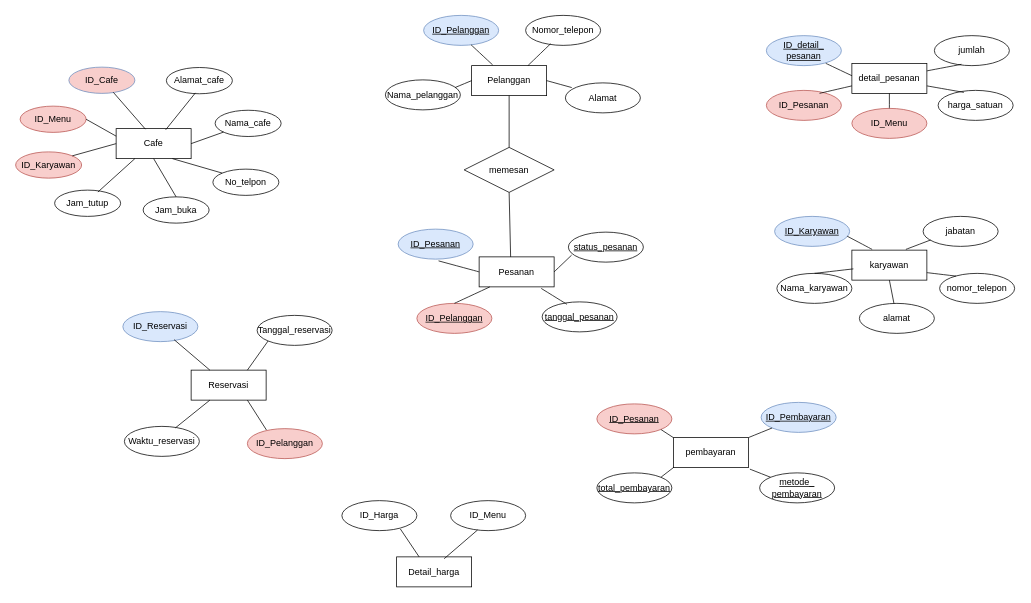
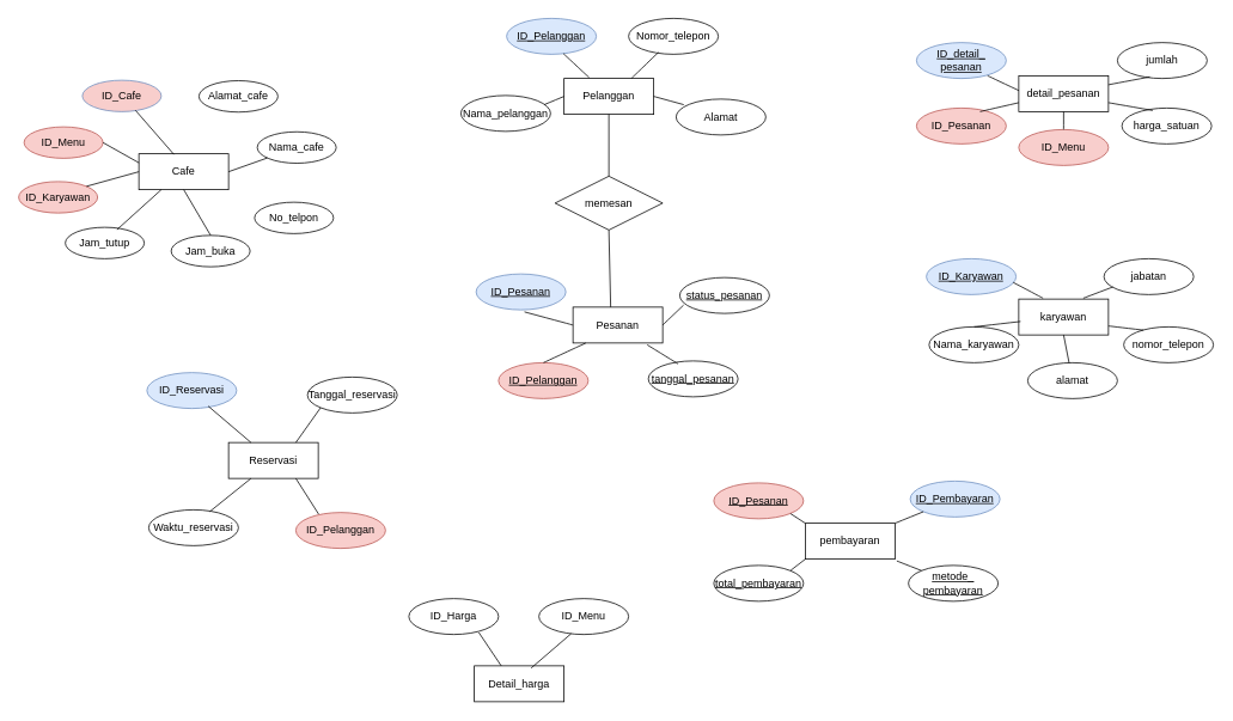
  <mxCell id="0" />
  <mxCell id="1" parent="0" />
  <mxCell id="2" value="Pelanggan" style="whiteSpace=wrap;html=1;align=center;" parent="1" vertex="1"><mxGeometry x="628" y="87" width="100" height="40" as="geometry" /></mxCell>
  <mxCell id="3" value="ID_Pelanggan" style="ellipse;whiteSpace=wrap;html=1;align=center;fontStyle=4;fillColor=#dae8fc;strokeColor=#6c8ebf;" parent="1" vertex="1"><mxGeometry x="564" y="20" width="100" height="40" as="geometry" /></mxCell>
  <mxCell id="4" value="Nama_pelanggan" style="ellipse;whiteSpace=wrap;html=1;align=center;" parent="1" vertex="1"><mxGeometry x="513" y="106" width="100" height="40" as="geometry" /></mxCell>
  <mxCell id="5" value="Alamat" style="ellipse;whiteSpace=wrap;html=1;align=center;" parent="1" vertex="1"><mxGeometry x="753" y="110" width="100" height="40" as="geometry" /></mxCell>
  <mxCell id="6" value="Nomor_telepon" style="ellipse;whiteSpace=wrap;html=1;align=center;" parent="1" vertex="1"><mxGeometry x="700" y="20" width="100" height="40" as="geometry" /></mxCell>
  <mxCell id="7" value="detail_pesanan" style="whiteSpace=wrap;html=1;align=center;" parent="1" vertex="1"><mxGeometry x="1135" y="84" width="100" height="40" as="geometry" /></mxCell>
  <mxCell id="8" value="ID_Pesanan" style="ellipse;whiteSpace=wrap;html=1;align=center;fillColor=#f8cecc;strokeColor=#b85450;" parent="1" vertex="1"><mxGeometry x="1021" y="120" width="100" height="40" as="geometry" /></mxCell>
  <mxCell id="9" value="ID_detail_&lt;div&gt;pesanan&lt;/div&gt;" style="ellipse;whiteSpace=wrap;html=1;align=center;fontStyle=4;fillColor=#dae8fc;strokeColor=#6c8ebf;" parent="1" vertex="1"><mxGeometry x="1021" y="47" width="100" height="40" as="geometry" /></mxCell>
  <mxCell id="10" value="ID_Menu" style="ellipse;whiteSpace=wrap;html=1;align=center;fillColor=#f8cecc;strokeColor=#b85450;" parent="1" vertex="1"><mxGeometry x="1135" y="144" width="100" height="40" as="geometry" /></mxCell>
  <mxCell id="11" value="harga_satuan" style="ellipse;whiteSpace=wrap;html=1;align=center;" parent="1" vertex="1"><mxGeometry x="1250" y="120" width="100" height="40" as="geometry" /></mxCell>
  <mxCell id="12" value="jumlah" style="ellipse;whiteSpace=wrap;html=1;align=center;" parent="1" vertex="1"><mxGeometry x="1245" y="47" width="100" height="40" as="geometry" /></mxCell>
  <mxCell id="13" value="Pesanan" style="whiteSpace=wrap;html=1;align=center;" parent="1" vertex="1"><mxGeometry x="638" y="342" width="100" height="40" as="geometry" /></mxCell>
  <mxCell id="14" value="ID_Pesanan" style="ellipse;whiteSpace=wrap;html=1;align=center;fontStyle=4;fillColor=#dae8fc;strokeColor=#6c8ebf;" parent="1" vertex="1"><mxGeometry x="530" y="305" width="100" height="40" as="geometry" /></mxCell>
  <mxCell id="15" value="ID_Pelanggan" style="ellipse;whiteSpace=wrap;html=1;align=center;fontStyle=4;fillColor=#f8cecc;strokeColor=#b85450;" parent="1" vertex="1"><mxGeometry x="555" y="404" width="100" height="40" as="geometry" /></mxCell>
  <mxCell id="16" value="tanggal_pesanan" style="ellipse;whiteSpace=wrap;html=1;align=center;fontStyle=4;" parent="1" vertex="1"><mxGeometry x="722" y="402" width="100" height="40" as="geometry" /></mxCell>
  <mxCell id="17" value="status_pesanan" style="ellipse;whiteSpace=wrap;html=1;align=center;fontStyle=4;" parent="1" vertex="1"><mxGeometry x="757" y="309" width="100" height="40" as="geometry" /></mxCell>
  <mxCell id="18" value="karyawan" style="whiteSpace=wrap;html=1;align=center;" parent="1" vertex="1"><mxGeometry x="1135" y="333" width="100" height="40" as="geometry" /></mxCell>
  <mxCell id="19" value="ID_Karyawan" style="ellipse;whiteSpace=wrap;html=1;align=center;fontStyle=4;fillColor=#dae8fc;strokeColor=#6c8ebf;" parent="1" vertex="1"><mxGeometry x="1032" y="288" width="100" height="40" as="geometry" /></mxCell>
  <mxCell id="20" value="Nama_karyawan" style="ellipse;whiteSpace=wrap;html=1;align=center;" parent="1" vertex="1"><mxGeometry x="1035" y="364" width="100" height="40" as="geometry" /></mxCell>
  <mxCell id="21" value="nomor_telepon" style="ellipse;whiteSpace=wrap;html=1;align=center;" parent="1" vertex="1"><mxGeometry x="1252" y="364" width="100" height="40" as="geometry" /></mxCell>
  <mxCell id="22" value="jabatan" style="ellipse;whiteSpace=wrap;html=1;align=center;" parent="1" vertex="1"><mxGeometry x="1230" y="288" width="100" height="40" as="geometry" /></mxCell>
  <mxCell id="23" value="pembayaran" style="whiteSpace=wrap;html=1;align=center;" parent="1" vertex="1"><mxGeometry x="897" y="583" width="100" height="40" as="geometry" /></mxCell>
  <mxCell id="24" value="ID_Pembayaran" style="ellipse;whiteSpace=wrap;html=1;align=center;fontStyle=4;fillColor=#dae8fc;strokeColor=#6c8ebf;" parent="1" vertex="1"><mxGeometry x="1014" y="536" width="100" height="40" as="geometry" /></mxCell>
  <mxCell id="25" value="ID_Pesanan" style="ellipse;whiteSpace=wrap;html=1;align=center;fontStyle=4;fillColor=#f8cecc;strokeColor=#b85450;" parent="1" vertex="1"><mxGeometry x="795" y="538" width="100" height="40" as="geometry" /></mxCell>
  <mxCell id="26" value="total_pembayaran" style="ellipse;whiteSpace=wrap;html=1;align=center;fontStyle=4;" parent="1" vertex="1"><mxGeometry x="795" y="630" width="100" height="40" as="geometry" /></mxCell>
  <mxCell id="27" value="metode_&lt;div&gt;pembayaran&lt;/div&gt;" style="ellipse;whiteSpace=wrap;html=1;align=center;fontStyle=4;" parent="1" vertex="1"><mxGeometry x="1012" y="630" width="100" height="40" as="geometry" /></mxCell>
  <mxCell id="28" value="" style="endArrow=none;html=1;rounded=0;fontSize=12;startSize=8;endSize=8;curved=1;exitX=1;exitY=0.5;exitDx=0;exitDy=0;entryX=0.085;entryY=0.156;entryDx=0;entryDy=0;entryPerimeter=0;" parent="1" source="2" target="5" edge="1"><mxGeometry relative="1" as="geometry"><mxPoint x="757" y="133" as="sourcePoint" /><mxPoint x="917" y="133" as="targetPoint" /></mxGeometry></mxCell>
  <mxCell id="29" value="" style="endArrow=none;html=1;rounded=0;fontSize=12;startSize=8;endSize=8;curved=1;exitX=0.75;exitY=0;exitDx=0;exitDy=0;entryX=0.332;entryY=0.948;entryDx=0;entryDy=0;entryPerimeter=0;" parent="1" source="2" target="6" edge="1"><mxGeometry relative="1" as="geometry"><mxPoint x="703" y="162" as="sourcePoint" /><mxPoint x="863" y="162" as="targetPoint" /></mxGeometry></mxCell>
  <mxCell id="30" value="" style="endArrow=none;html=1;rounded=0;fontSize=12;startSize=8;endSize=8;curved=1;exitX=0.632;exitY=0.98;exitDx=0;exitDy=0;exitPerimeter=0;" parent="1" source="3" edge="1"><mxGeometry relative="1" as="geometry"><mxPoint x="576" y="162" as="sourcePoint" /><mxPoint x="656" y="86" as="targetPoint" /></mxGeometry></mxCell>
  <mxCell id="31" value="" style="endArrow=none;html=1;rounded=0;fontSize=12;startSize=8;endSize=8;curved=1;exitX=0.929;exitY=0.256;exitDx=0;exitDy=0;entryX=0;entryY=0.5;entryDx=0;entryDy=0;exitPerimeter=0;" parent="1" source="4" target="2" edge="1"><mxGeometry relative="1" as="geometry"><mxPoint x="576" y="162" as="sourcePoint" /><mxPoint x="736" y="162" as="targetPoint" /></mxGeometry></mxCell>
  <mxCell id="32" value="" style="endArrow=none;html=1;rounded=0;fontSize=12;startSize=8;endSize=8;curved=1;exitX=0.792;exitY=0.924;exitDx=0;exitDy=0;exitPerimeter=0;entryX=0.001;entryY=0.412;entryDx=0;entryDy=0;entryPerimeter=0;" parent="1" source="9" target="7" edge="1"><mxGeometry relative="1" as="geometry"><mxPoint x="1148" y="162" as="sourcePoint" /><mxPoint x="1308" y="162" as="targetPoint" /></mxGeometry></mxCell>
  <mxCell id="33" value="" style="endArrow=none;html=1;rounded=0;fontSize=12;startSize=8;endSize=8;curved=1;exitX=0.709;exitY=0.099;exitDx=0;exitDy=0;exitPerimeter=0;entryX=0;entryY=0.75;entryDx=0;entryDy=0;" parent="1" source="8" target="7" edge="1"><mxGeometry relative="1" as="geometry"><mxPoint x="1148" y="162" as="sourcePoint" /><mxPoint x="1308" y="162" as="targetPoint" /></mxGeometry></mxCell>
  <mxCell id="34" value="" style="endArrow=none;html=1;rounded=0;fontSize=12;startSize=8;endSize=8;curved=1;exitX=0.5;exitY=0;exitDx=0;exitDy=0;entryX=0.5;entryY=1;entryDx=0;entryDy=0;" parent="1" source="10" target="7" edge="1"><mxGeometry relative="1" as="geometry"><mxPoint x="1148" y="162" as="sourcePoint" /><mxPoint x="1308" y="162" as="targetPoint" /></mxGeometry></mxCell>
  <mxCell id="35" value="" style="endArrow=none;html=1;rounded=0;fontSize=12;startSize=8;endSize=8;curved=1;exitX=1;exitY=0.75;exitDx=0;exitDy=0;entryX=0.343;entryY=0.067;entryDx=0;entryDy=0;entryPerimeter=0;" parent="1" source="7" target="11" edge="1"><mxGeometry relative="1" as="geometry"><mxPoint x="1148" y="162" as="sourcePoint" /><mxPoint x="1308" y="162" as="targetPoint" /></mxGeometry></mxCell>
  <mxCell id="36" value="" style="endArrow=none;html=1;rounded=0;fontSize=12;startSize=8;endSize=8;curved=1;exitX=1;exitY=0.25;exitDx=0;exitDy=0;entryX=0.361;entryY=0.956;entryDx=0;entryDy=0;entryPerimeter=0;" parent="1" source="7" target="12" edge="1"><mxGeometry relative="1" as="geometry"><mxPoint x="1148" y="162" as="sourcePoint" /><mxPoint x="1308" y="162" as="targetPoint" /></mxGeometry></mxCell>
  <mxCell id="37" value="" style="endArrow=none;html=1;rounded=0;fontSize=12;startSize=8;endSize=8;curved=1;entryX=0.968;entryY=0.661;entryDx=0;entryDy=0;entryPerimeter=0;" parent="1" target="19" edge="1"><mxGeometry relative="1" as="geometry"><mxPoint x="1162" y="332" as="sourcePoint" /><mxPoint x="1308" y="289" as="targetPoint" /></mxGeometry></mxCell>
  <mxCell id="38" value="" style="endArrow=none;html=1;rounded=0;fontSize=12;startSize=8;endSize=8;curved=1;entryX=0.099;entryY=0.788;entryDx=0;entryDy=0;entryPerimeter=0;" parent="1" target="22" edge="1"><mxGeometry relative="1" as="geometry"><mxPoint x="1207" y="332" as="sourcePoint" /><mxPoint x="1308" y="289" as="targetPoint" /></mxGeometry></mxCell>
  <mxCell id="39" value="" style="endArrow=none;html=1;rounded=0;fontSize=12;startSize=8;endSize=8;curved=1;exitX=0.5;exitY=0;exitDx=0;exitDy=0;" parent="1" source="20" edge="1"><mxGeometry relative="1" as="geometry"><mxPoint x="1148" y="289" as="sourcePoint" /><mxPoint x="1137" y="358" as="targetPoint" /></mxGeometry></mxCell>
  <mxCell id="40" value="" style="endArrow=none;html=1;rounded=0;fontSize=12;startSize=8;endSize=8;curved=1;exitX=1;exitY=0.75;exitDx=0;exitDy=0;entryX=0.221;entryY=0.092;entryDx=0;entryDy=0;entryPerimeter=0;" parent="1" source="18" target="21" edge="1"><mxGeometry relative="1" as="geometry"><mxPoint x="1148" y="289" as="sourcePoint" /><mxPoint x="1274" y="380" as="targetPoint" /></mxGeometry></mxCell>
  <mxCell id="41" value="" style="endArrow=none;html=1;rounded=0;fontSize=12;startSize=8;endSize=8;curved=1;exitX=0;exitY=0.5;exitDx=0;exitDy=0;entryX=0.539;entryY=1.058;entryDx=0;entryDy=0;entryPerimeter=0;" parent="1" source="13" target="14" edge="1"><mxGeometry relative="1" as="geometry"><mxPoint x="640" y="289" as="sourcePoint" /><mxPoint x="800" y="289" as="targetPoint" /></mxGeometry></mxCell>
  <mxCell id="42" value="" style="endArrow=none;html=1;rounded=0;fontSize=12;startSize=8;endSize=8;curved=1;exitX=0.5;exitY=0;exitDx=0;exitDy=0;entryX=0.142;entryY=1.002;entryDx=0;entryDy=0;entryPerimeter=0;" parent="1" source="15" target="13" edge="1"><mxGeometry relative="1" as="geometry"><mxPoint x="640" y="289" as="sourcePoint" /><mxPoint x="800" y="289" as="targetPoint" /></mxGeometry></mxCell>
  <mxCell id="43" value="" style="endArrow=none;html=1;rounded=0;fontSize=12;startSize=8;endSize=8;curved=1;exitX=1;exitY=0.5;exitDx=0;exitDy=0;entryX=0.043;entryY=0.768;entryDx=0;entryDy=0;entryPerimeter=0;" parent="1" source="13" target="17" edge="1"><mxGeometry relative="1" as="geometry"><mxPoint x="640" y="289" as="sourcePoint" /><mxPoint x="800" y="289" as="targetPoint" /></mxGeometry></mxCell>
  <mxCell id="44" value="" style="endArrow=none;html=1;rounded=0;fontSize=12;startSize=8;endSize=8;curved=1;entryX=0.828;entryY=1.052;entryDx=0;entryDy=0;exitX=0.332;exitY=0.083;exitDx=0;exitDy=0;exitPerimeter=0;entryPerimeter=0;" parent="1" target="13" edge="1" source="16"><mxGeometry relative="1" as="geometry"><mxPoint x="692" y="410" as="sourcePoint" /><mxPoint x="800" y="289" as="targetPoint" /></mxGeometry></mxCell>
  <mxCell id="45" value="" style="endArrow=none;html=1;rounded=0;fontSize=12;startSize=8;endSize=8;curved=1;exitX=1;exitY=1;exitDx=0;exitDy=0;entryX=0;entryY=0;entryDx=0;entryDy=0;" parent="1" source="25" target="23" edge="1"><mxGeometry relative="1" as="geometry"><mxPoint x="898" y="596" as="sourcePoint" /><mxPoint x="1058" y="596" as="targetPoint" /></mxGeometry></mxCell>
  <mxCell id="46" value="" style="endArrow=none;html=1;rounded=0;fontSize=12;startSize=8;endSize=8;curved=1;exitX=1;exitY=0;exitDx=0;exitDy=0;entryX=0;entryY=1;entryDx=0;entryDy=0;" parent="1" source="23" target="24" edge="1"><mxGeometry relative="1" as="geometry"><mxPoint x="898" y="596" as="sourcePoint" /><mxPoint x="1058" y="596" as="targetPoint" /></mxGeometry></mxCell>
  <mxCell id="47" value="" style="endArrow=none;html=1;rounded=0;fontSize=12;startSize=8;endSize=8;curved=1;exitX=1;exitY=0;exitDx=0;exitDy=0;entryX=0;entryY=1;entryDx=0;entryDy=0;" parent="1" source="26" target="23" edge="1"><mxGeometry relative="1" as="geometry"><mxPoint x="898" y="596" as="sourcePoint" /><mxPoint x="1058" y="596" as="targetPoint" /></mxGeometry></mxCell>
  <mxCell id="48" value="" style="endArrow=none;html=1;rounded=0;fontSize=12;startSize=8;endSize=8;curved=1;entryX=0;entryY=0;entryDx=0;entryDy=0;" parent="1" target="27" edge="1"><mxGeometry relative="1" as="geometry"><mxPoint x="999" y="625" as="sourcePoint" /><mxPoint x="1058" y="596" as="targetPoint" /></mxGeometry></mxCell>
  <mxCell id="49" value="Cafe" style="whiteSpace=wrap;html=1;align=center;" parent="1" vertex="1"><mxGeometry x="154" y="171" width="100" height="40" as="geometry" /></mxCell>
  <mxCell id="50" value="alamat" style="ellipse;whiteSpace=wrap;html=1;align=center;" parent="1" vertex="1"><mxGeometry x="1145" y="404" width="100" height="40" as="geometry" /></mxCell>
  <mxCell id="51" value="" style="endArrow=none;html=1;rounded=0;exitX=0.5;exitY=1;exitDx=0;exitDy=0;" parent="1" source="18" target="50" edge="1"><mxGeometry relative="1" as="geometry"><mxPoint x="1227" y="388" as="sourcePoint" /><mxPoint x="1387" y="388" as="targetPoint" /></mxGeometry></mxCell>
  <mxCell id="52" value="ID_Cafe" style="ellipse;whiteSpace=wrap;html=1;align=center;fillColor=#f8cecc;strokeColor=#6c8ebf;" vertex="1" parent="1"><mxGeometry x="91" y="89" width="88" height="35" as="geometry" /></mxCell>
  <mxCell id="53" value="Alamat_cafe" style="ellipse;whiteSpace=wrap;html=1;align=center;" vertex="1" parent="1"><mxGeometry x="221" y="89.5" width="88" height="35" as="geometry" /></mxCell>
  <mxCell id="54" value="Nama_cafe" style="ellipse;whiteSpace=wrap;html=1;align=center;" vertex="1" parent="1"><mxGeometry x="286" y="146.5" width="88" height="35" as="geometry" /></mxCell>
  <mxCell id="55" value="ID_Karyawan" style="ellipse;whiteSpace=wrap;html=1;align=center;fillColor=#f8cecc;strokeColor=#b85450;" vertex="1" parent="1"><mxGeometry x="20" y="202" width="88" height="35" as="geometry" /></mxCell>
  <mxCell id="56" value="No_telpon" style="ellipse;whiteSpace=wrap;html=1;align=center;" vertex="1" parent="1"><mxGeometry x="283" y="225" width="88" height="35" as="geometry" /></mxCell>
  <mxCell id="57" value="Jam_buka" style="ellipse;whiteSpace=wrap;html=1;align=center;" vertex="1" parent="1"><mxGeometry x="190" y="262" width="88" height="35" as="geometry" /></mxCell>
  <mxCell id="58" value="Jam_tutup" style="ellipse;whiteSpace=wrap;html=1;align=center;" vertex="1" parent="1"><mxGeometry x="72" y="253" width="88" height="35" as="geometry" /></mxCell>
  <mxCell id="59" value="ID_Menu" style="ellipse;whiteSpace=wrap;html=1;align=center;fillColor=#f8cecc;strokeColor=#b85450;" vertex="1" parent="1"><mxGeometry x="26" y="141" width="88" height="35" as="geometry" /></mxCell>
- <mxCell id="60" value="" style="endArrow=none;html=1;rounded=0;entryX=0.44;entryY=0.967;entryDx=0;entryDy=0;entryPerimeter=0;exitX=0.661;exitY=0.039;exitDx=0;exitDy=0;exitPerimeter=0;" edge="1" parent="1" source="49" target="53"><mxGeometry width="50" height="50" relative="1" as="geometry"><mxPoint x="218" y="170" as="sourcePoint" /><mxPoint x="268" y="120" as="targetPoint" /></mxGeometry></mxCell>
  <mxCell id="61" value="" style="endArrow=none;html=1;rounded=0;entryX=0.673;entryY=0.959;entryDx=0;entryDy=0;entryPerimeter=0;exitX=0.391;exitY=0.019;exitDx=0;exitDy=0;exitPerimeter=0;" edge="1" parent="1" source="49" target="52"><mxGeometry width="50" height="50" relative="1" as="geometry"><mxPoint x="175" y="172" as="sourcePoint" /><mxPoint x="225" y="122" as="targetPoint" /></mxGeometry></mxCell>
  <mxCell id="62" value="memesan" style="shape=rhombus;perimeter=rhombusPerimeter;whiteSpace=wrap;html=1;align=center;" vertex="1" parent="1"><mxGeometry x="618" y="196" width="120" height="60" as="geometry" /></mxCell>
  <mxCell id="63" value="" style="endArrow=none;html=1;rounded=0;entryX=0.5;entryY=1;entryDx=0;entryDy=0;" edge="1" parent="1" source="62" target="2"><mxGeometry relative="1" as="geometry"><mxPoint x="478" y="245" as="sourcePoint" /><mxPoint x="638" y="245" as="targetPoint" /></mxGeometry></mxCell>
  <mxCell id="64" value="" style="endArrow=none;html=1;rounded=0;entryX=0.5;entryY=1;entryDx=0;entryDy=0;exitX=0.42;exitY=0;exitDx=0;exitDy=0;exitPerimeter=0;" edge="1" parent="1" source="13" target="62"><mxGeometry relative="1" as="geometry"><mxPoint x="478" y="245" as="sourcePoint" /><mxPoint x="638" y="245" as="targetPoint" /></mxGeometry></mxCell>
  <mxCell id="65" value="Reservasi" style="whiteSpace=wrap;html=1;align=center;" vertex="1" parent="1"><mxGeometry x="254" y="493" width="100" height="40" as="geometry" /></mxCell>
  <mxCell id="66" value="ID_Reservasi" style="ellipse;whiteSpace=wrap;html=1;align=center;fillColor=#dae8fc;strokeColor=#6c8ebf;" vertex="1" parent="1"><mxGeometry x="163" y="415" width="100" height="40" as="geometry" /></mxCell>
  <mxCell id="67" value="Tanggal_reservasi" style="ellipse;whiteSpace=wrap;html=1;align=center;" vertex="1" parent="1"><mxGeometry x="342" y="420" width="100" height="40" as="geometry" /></mxCell>
  <mxCell id="68" value="Waktu_reservasi" style="ellipse;whiteSpace=wrap;html=1;align=center;" vertex="1" parent="1"><mxGeometry x="165" y="568" width="100" height="40" as="geometry" /></mxCell>
  <mxCell id="69" value="ID_Pelanggan" style="ellipse;whiteSpace=wrap;html=1;align=center;fillColor=#f8cecc;strokeColor=#b85450;" vertex="1" parent="1"><mxGeometry x="329" y="571" width="100" height="40" as="geometry" /></mxCell>
  <mxCell id="70" value="Detail_harga" style="whiteSpace=wrap;html=1;align=center;" vertex="1" parent="1"><mxGeometry x="528" y="742" width="100" height="40" as="geometry" /></mxCell>
  <mxCell id="71" value="ID_Harga" style="ellipse;whiteSpace=wrap;html=1;align=center;" vertex="1" parent="1"><mxGeometry x="455" y="667" width="100" height="40" as="geometry" /></mxCell>
  <mxCell id="72" value="ID_Menu" style="ellipse;whiteSpace=wrap;html=1;align=center;" vertex="1" parent="1"><mxGeometry x="600" y="667" width="100" height="40" as="geometry" /></mxCell>
  <mxCell id="73" value="" style="endArrow=none;html=1;rounded=0;entryX=0.25;entryY=1;entryDx=0;entryDy=0;" edge="1" parent="1" target="65"><mxGeometry relative="1" as="geometry"><mxPoint x="233" y="570" as="sourcePoint" /><mxPoint x="291" y="661" as="targetPoint" /></mxGeometry></mxCell>
  <mxCell id="74" value="" style="endArrow=none;html=1;rounded=0;entryX=0.75;entryY=1;entryDx=0;entryDy=0;exitX=0.254;exitY=0.045;exitDx=0;exitDy=0;exitPerimeter=0;" edge="1" parent="1" source="69" target="65"><mxGeometry relative="1" as="geometry"><mxPoint x="131" y="661" as="sourcePoint" /><mxPoint x="291" y="661" as="targetPoint" /></mxGeometry></mxCell>
  <mxCell id="75" value="" style="endArrow=none;html=1;rounded=0;entryX=0.75;entryY=0;entryDx=0;entryDy=0;exitX=0;exitY=1;exitDx=0;exitDy=0;" edge="1" parent="1" source="67" target="65"><mxGeometry relative="1" as="geometry"><mxPoint x="131" y="661" as="sourcePoint" /><mxPoint x="291" y="661" as="targetPoint" /></mxGeometry></mxCell>
  <mxCell id="76" value="" style="endArrow=none;html=1;rounded=0;entryX=0.683;entryY=0.934;entryDx=0;entryDy=0;entryPerimeter=0;exitX=0.25;exitY=0;exitDx=0;exitDy=0;" edge="1" parent="1" source="65" target="66"><mxGeometry relative="1" as="geometry"><mxPoint x="131" y="661" as="sourcePoint" /><mxPoint x="291" y="661" as="targetPoint" /></mxGeometry></mxCell>
  <mxCell id="77" value="" style="endArrow=none;html=1;rounded=0;exitX=0.359;exitY=0.979;exitDx=0;exitDy=0;exitPerimeter=0;entryX=0.634;entryY=0.061;entryDx=0;entryDy=0;entryPerimeter=0;" edge="1" parent="1" source="72" target="70"><mxGeometry relative="1" as="geometry"><mxPoint x="469" y="661" as="sourcePoint" /><mxPoint x="593" y="737" as="targetPoint" /></mxGeometry></mxCell>
  <mxCell id="78" value="" style="endArrow=none;html=1;rounded=0;exitX=0.78;exitY=0.946;exitDx=0;exitDy=0;exitPerimeter=0;entryX=0.3;entryY=0;entryDx=0;entryDy=0;entryPerimeter=0;" edge="1" parent="1" source="71" target="70"><mxGeometry relative="1" as="geometry"><mxPoint x="469" y="661" as="sourcePoint" /><mxPoint x="558" y="735" as="targetPoint" /></mxGeometry></mxCell>
  <mxCell id="79" value="" style="endArrow=none;html=1;rounded=0;entryX=1;entryY=0.5;entryDx=0;entryDy=0;" edge="1" parent="1" source="54" target="49"><mxGeometry relative="1" as="geometry"><mxPoint x="81" y="239" as="sourcePoint" /><mxPoint x="241" y="239" as="targetPoint" /></mxGeometry></mxCell>
- <mxCell id="80" value="" style="endArrow=none;html=1;rounded=0;entryX=0.75;entryY=1;entryDx=0;entryDy=0;exitX=0;exitY=0;exitDx=0;exitDy=0;" edge="1" parent="1" source="56" target="49"><mxGeometry relative="1" as="geometry"><mxPoint x="81" y="239" as="sourcePoint" /><mxPoint x="241" y="239" as="targetPoint" /></mxGeometry></mxCell>
  <mxCell id="81" value="" style="endArrow=none;html=1;rounded=0;entryX=0.5;entryY=0;entryDx=0;entryDy=0;exitX=0.5;exitY=1;exitDx=0;exitDy=0;" edge="1" parent="1" source="49" target="57"><mxGeometry relative="1" as="geometry"><mxPoint x="81" y="239" as="sourcePoint" /><mxPoint x="241" y="239" as="targetPoint" /></mxGeometry></mxCell>
  <mxCell id="82" value="" style="endArrow=none;html=1;rounded=0;entryX=0.25;entryY=1;entryDx=0;entryDy=0;exitX=0.656;exitY=0.072;exitDx=0;exitDy=0;exitPerimeter=0;" edge="1" parent="1" source="58" target="49"><mxGeometry relative="1" as="geometry"><mxPoint x="81" y="239" as="sourcePoint" /><mxPoint x="241" y="239" as="targetPoint" /></mxGeometry></mxCell>
  <mxCell id="83" value="" style="endArrow=none;html=1;rounded=0;entryX=0;entryY=0.5;entryDx=0;entryDy=0;exitX=1;exitY=0;exitDx=0;exitDy=0;" edge="1" parent="1" source="55" target="49"><mxGeometry relative="1" as="geometry"><mxPoint x="81" y="239" as="sourcePoint" /><mxPoint x="241" y="239" as="targetPoint" /></mxGeometry></mxCell>
  <mxCell id="84" value="" style="endArrow=none;html=1;rounded=0;entryX=0;entryY=0.25;entryDx=0;entryDy=0;exitX=1;exitY=0.5;exitDx=0;exitDy=0;" edge="1" parent="1" source="59" target="49"><mxGeometry relative="1" as="geometry"><mxPoint x="81" y="239" as="sourcePoint" /><mxPoint x="241" y="239" as="targetPoint" /></mxGeometry></mxCell>
